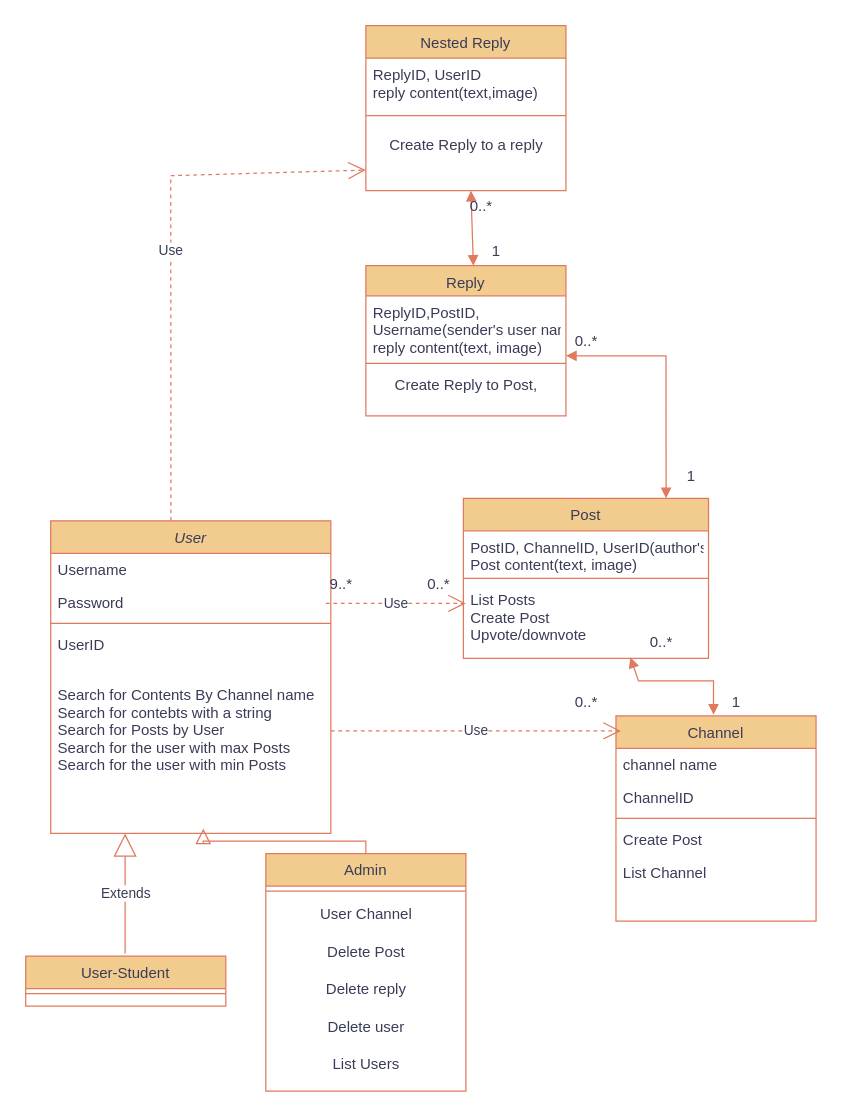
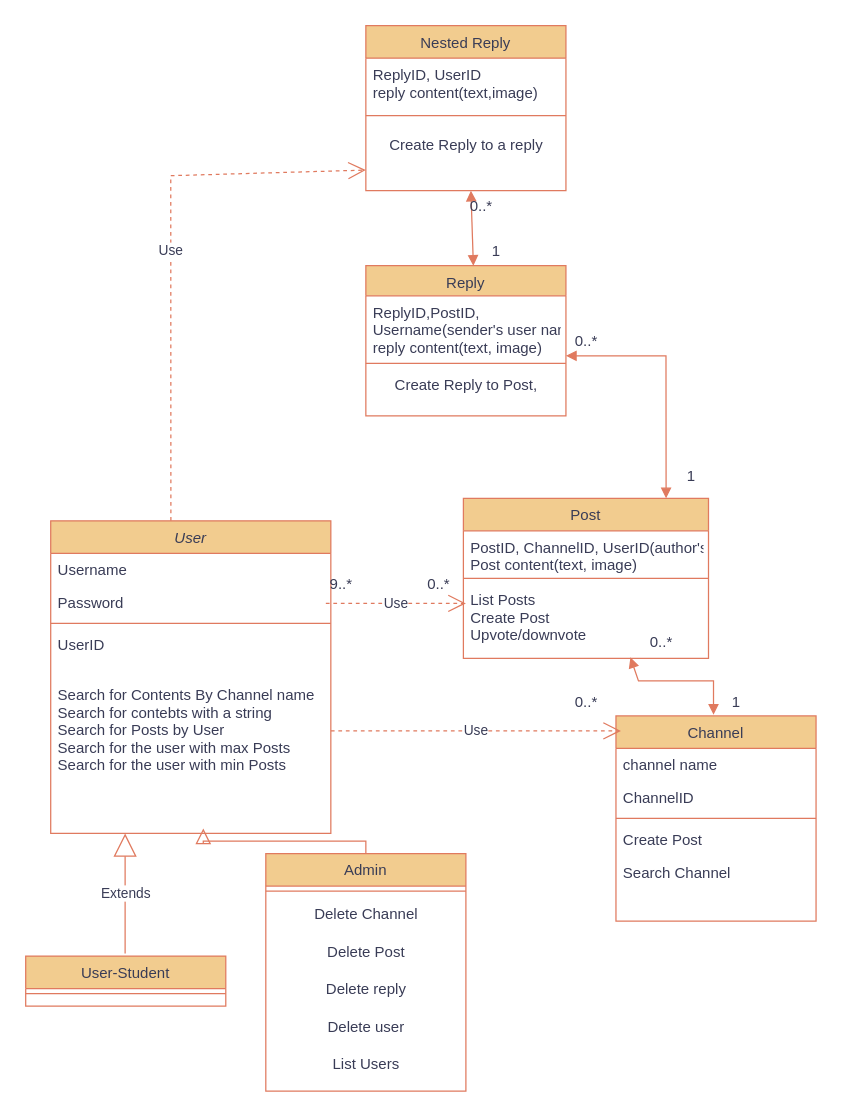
  <mxCell id="0" />
  <mxCell id="1" parent="0" />
  <mxCell id="2" value="User" style="swimlane;fontStyle=2;align=center;verticalAlign=top;childLayout=stackLayout;horizontal=1;startSize=26;horizontalStack=0;resizeParent=1;resizeLast=0;collapsible=1;marginBottom=0;rounded=0;shadow=0;strokeWidth=1;labelBackgroundColor=none;fillColor=#F2CC8F;strokeColor=#E07A5F;fontColor=#393C56;" parent="1" vertex="1"><mxGeometry x="40" y="416" width="224" height="250" as="geometry"><mxRectangle x="230" y="140" width="160" height="26" as="alternateBounds" /></mxGeometry></mxCell>
  <mxCell id="3" value="Username" style="text;align=left;verticalAlign=top;spacingLeft=4;spacingRight=4;overflow=hidden;rotatable=0;points=[[0,0.5],[1,0.5]];portConstraint=eastwest;labelBackgroundColor=none;fontColor=#393C56;" parent="2" vertex="1"><mxGeometry y="26" width="224" height="26" as="geometry" /></mxCell>
  <mxCell id="4" value="Password" style="text;align=left;verticalAlign=top;spacingLeft=4;spacingRight=4;overflow=hidden;rotatable=0;points=[[0,0.5],[1,0.5]];portConstraint=eastwest;rounded=0;shadow=0;html=0;labelBackgroundColor=none;fontColor=#393C56;" parent="2" vertex="1"><mxGeometry y="52" width="224" height="26" as="geometry" /></mxCell>
  <mxCell id="5" value="" style="line;html=1;strokeWidth=1;align=left;verticalAlign=middle;spacingTop=-1;spacingLeft=3;spacingRight=3;rotatable=0;labelPosition=right;points=[];portConstraint=eastwest;labelBackgroundColor=none;fillColor=#F2CC8F;strokeColor=#E07A5F;fontColor=#393C56;" parent="2" vertex="1"><mxGeometry y="78" width="224" height="8" as="geometry" /></mxCell>
  <mxCell id="6" value="UserID" style="text;align=left;verticalAlign=top;spacingLeft=4;spacingRight=4;overflow=hidden;rotatable=0;points=[[0,0.5],[1,0.5]];portConstraint=eastwest;rounded=0;shadow=0;html=0;labelBackgroundColor=none;fontColor=#393C56;" parent="2" vertex="1"><mxGeometry y="86" width="224" height="26" as="geometry" /></mxCell>
  <mxCell id="7" value="&#10;Search for Contents By Channel name&#10;Search for contebts with a string&#10;Search for Posts by User&#10;Search for the user with max Posts&#10;Search for the user with min Posts" style="text;align=left;verticalAlign=top;spacingLeft=4;spacingRight=4;overflow=hidden;rotatable=0;points=[[0,0.5],[1,0.5]];portConstraint=eastwest;labelBackgroundColor=none;fontColor=#393C56;" parent="2" vertex="1"><mxGeometry y="112" width="224" height="138" as="geometry" /></mxCell>
  <mxCell id="8" value="User-Student" style="swimlane;fontStyle=0;align=center;verticalAlign=top;childLayout=stackLayout;horizontal=1;startSize=26;horizontalStack=0;resizeParent=1;resizeLast=0;collapsible=1;marginBottom=0;rounded=0;shadow=0;strokeWidth=1;labelBackgroundColor=none;fillColor=#F2CC8F;strokeColor=#E07A5F;fontColor=#393C56;" parent="1" vertex="1"><mxGeometry x="20" y="764" width="160" height="40" as="geometry"><mxRectangle x="130" y="380" width="160" height="26" as="alternateBounds" /></mxGeometry></mxCell>
  <mxCell id="9" value="" style="line;html=1;strokeWidth=1;align=left;verticalAlign=middle;spacingTop=-1;spacingLeft=3;spacingRight=3;rotatable=0;labelPosition=right;points=[];portConstraint=eastwest;labelBackgroundColor=none;fillColor=#F2CC8F;strokeColor=#E07A5F;fontColor=#393C56;" parent="8" vertex="1"><mxGeometry y="26" width="160" height="8" as="geometry" /></mxCell>
  <mxCell id="10" value="Admin" style="swimlane;fontStyle=0;align=center;verticalAlign=top;childLayout=stackLayout;horizontal=1;startSize=26;horizontalStack=0;resizeParent=1;resizeLast=0;collapsible=1;marginBottom=0;rounded=0;shadow=0;strokeWidth=1;labelBackgroundColor=none;fillColor=#F2CC8F;strokeColor=#E07A5F;fontColor=#393C56;" parent="1" vertex="1"><mxGeometry x="212" y="682" width="160" height="190" as="geometry"><mxRectangle x="340" y="380" width="170" height="26" as="alternateBounds" /></mxGeometry></mxCell>
  <mxCell id="11" value="" style="line;html=1;strokeWidth=1;align=left;verticalAlign=middle;spacingTop=-1;spacingLeft=3;spacingRight=3;rotatable=0;labelPosition=right;points=[];portConstraint=eastwest;labelBackgroundColor=none;fillColor=#F2CC8F;strokeColor=#E07A5F;fontColor=#393C56;" parent="10" vertex="1"><mxGeometry y="26" width="160" height="8" as="geometry" /></mxCell>
- <mxCell id="12" value="User Channel" style="text;html=1;align=center;verticalAlign=middle;resizable=0;points=[];autosize=1;strokeColor=none;fillColor=none;labelBackgroundColor=none;fontColor=#393C56;" vertex="1" parent="10"><mxGeometry y="34" width="160" height="30" as="geometry" /></mxCell>
+ <mxCell id="12" value="Delete Channel" style="text;html=1;align=center;verticalAlign=middle;resizable=0;points=[];autosize=1;strokeColor=none;fillColor=none;labelBackgroundColor=none;fontColor=#393C56;" vertex="1" parent="10"><mxGeometry y="34" width="160" height="30" as="geometry" /></mxCell>
  <mxCell id="13" value="Delete Post" style="text;html=1;align=center;verticalAlign=middle;resizable=0;points=[];autosize=1;strokeColor=none;fillColor=none;labelBackgroundColor=none;fontColor=#393C56;" vertex="1" parent="10"><mxGeometry y="64" width="160" height="30" as="geometry" /></mxCell>
  <mxCell id="14" value="Delete reply" style="text;html=1;align=center;verticalAlign=middle;resizable=0;points=[];autosize=1;strokeColor=none;fillColor=none;labelBackgroundColor=none;fontColor=#393C56;" vertex="1" parent="10"><mxGeometry y="94" width="160" height="30" as="geometry" /></mxCell>
  <mxCell id="15" value="Delete user" style="text;html=1;align=center;verticalAlign=middle;resizable=0;points=[];autosize=1;strokeColor=none;fillColor=none;labelBackgroundColor=none;fontColor=#393C56;" vertex="1" parent="10"><mxGeometry y="124" width="160" height="30" as="geometry" /></mxCell>
  <mxCell id="16" value="List Users" style="text;html=1;align=center;verticalAlign=middle;resizable=0;points=[];autosize=1;strokeColor=none;fillColor=none;labelBackgroundColor=none;fontColor=#393C56;" vertex="1" parent="10"><mxGeometry y="154" width="160" height="30" as="geometry" /></mxCell>
  <mxCell id="17" value="" style="endArrow=block;endSize=10;endFill=0;shadow=0;strokeWidth=1;rounded=0;edgeStyle=elbowEdgeStyle;elbow=vertical;labelBackgroundColor=none;strokeColor=#E07A5F;fontColor=default;" parent="1" source="10" edge="1"><mxGeometry width="160" relative="1" as="geometry"><mxPoint x="232" y="655" as="sourcePoint" /><mxPoint x="162" y="662" as="targetPoint" /></mxGeometry></mxCell>
  <mxCell id="18" value="Channel" style="swimlane;fontStyle=0;align=center;verticalAlign=top;childLayout=stackLayout;horizontal=1;startSize=26;horizontalStack=0;resizeParent=1;resizeLast=0;collapsible=1;marginBottom=0;rounded=0;shadow=0;strokeWidth=1;labelBackgroundColor=none;fillColor=#F2CC8F;strokeColor=#E07A5F;fontColor=#393C56;" parent="1" vertex="1"><mxGeometry x="492" y="572" width="160" height="164" as="geometry"><mxRectangle x="550" y="140" width="160" height="26" as="alternateBounds" /></mxGeometry></mxCell>
  <mxCell id="19" value="channel name" style="text;align=left;verticalAlign=top;spacingLeft=4;spacingRight=4;overflow=hidden;rotatable=0;points=[[0,0.5],[1,0.5]];portConstraint=eastwest;labelBackgroundColor=none;fontColor=#393C56;" parent="18" vertex="1"><mxGeometry y="26" width="160" height="26" as="geometry" /></mxCell>
  <mxCell id="20" value="ChannelID" style="text;align=left;verticalAlign=top;spacingLeft=4;spacingRight=4;overflow=hidden;rotatable=0;points=[[0,0.5],[1,0.5]];portConstraint=eastwest;rounded=0;shadow=0;html=0;labelBackgroundColor=none;fontColor=#393C56;" parent="18" vertex="1"><mxGeometry y="52" width="160" height="26" as="geometry" /></mxCell>
  <mxCell id="21" value="" style="line;html=1;strokeWidth=1;align=left;verticalAlign=middle;spacingTop=-1;spacingLeft=3;spacingRight=3;rotatable=0;labelPosition=right;points=[];portConstraint=eastwest;labelBackgroundColor=none;fillColor=#F2CC8F;strokeColor=#E07A5F;fontColor=#393C56;" parent="18" vertex="1"><mxGeometry y="78" width="160" height="8" as="geometry" /></mxCell>
  <mxCell id="22" value="Create Post" style="text;align=left;verticalAlign=top;spacingLeft=4;spacingRight=4;overflow=hidden;rotatable=0;points=[[0,0.5],[1,0.5]];portConstraint=eastwest;labelBackgroundColor=none;fontColor=#393C56;" parent="18" vertex="1"><mxGeometry y="86" width="160" height="26" as="geometry" /></mxCell>
- <mxCell id="23" value="List Channel" style="text;align=left;verticalAlign=top;spacingLeft=4;spacingRight=4;overflow=hidden;rotatable=0;points=[[0,0.5],[1,0.5]];portConstraint=eastwest;labelBackgroundColor=none;fontColor=#393C56;" parent="18" vertex="1"><mxGeometry y="112" width="160" height="26" as="geometry" /></mxCell>
+ <mxCell id="23" value="Search Channel" style="text;align=left;verticalAlign=top;spacingLeft=4;spacingRight=4;overflow=hidden;rotatable=0;points=[[0,0.5],[1,0.5]];portConstraint=eastwest;labelBackgroundColor=none;fontColor=#393C56;" parent="18" vertex="1"><mxGeometry y="112" width="160" height="26" as="geometry" /></mxCell>
  <mxCell id="24" value="Post" style="swimlane;fontStyle=0;align=center;verticalAlign=top;childLayout=stackLayout;horizontal=1;startSize=26;horizontalStack=0;resizeParent=1;resizeLast=0;collapsible=1;marginBottom=0;rounded=0;shadow=0;strokeWidth=1;labelBackgroundColor=none;fillColor=#F2CC8F;strokeColor=#E07A5F;fontColor=#393C56;" vertex="1" parent="1"><mxGeometry x="370" y="398" width="196" height="128" as="geometry"><mxRectangle x="550" y="140" width="160" height="26" as="alternateBounds" /></mxGeometry></mxCell>
  <mxCell id="25" value="PostID, ChannelID, UserID(author's id)&#10;Post content(text, image)" style="text;align=left;verticalAlign=top;spacingLeft=4;spacingRight=4;overflow=hidden;rotatable=0;points=[[0,0.5],[1,0.5]];portConstraint=eastwest;labelBackgroundColor=none;fontColor=#393C56;" vertex="1" parent="24"><mxGeometry y="26" width="196" height="34" as="geometry" /></mxCell>
  <mxCell id="26" value="" style="line;html=1;strokeWidth=1;align=left;verticalAlign=middle;spacingTop=-1;spacingLeft=3;spacingRight=3;rotatable=0;labelPosition=right;points=[];portConstraint=eastwest;labelBackgroundColor=none;fillColor=#F2CC8F;strokeColor=#E07A5F;fontColor=#393C56;" vertex="1" parent="24"><mxGeometry y="60" width="196" height="8" as="geometry" /></mxCell>
  <mxCell id="27" value="List Posts&#10;Create Post&#10;Upvote/downvote" style="text;align=left;verticalAlign=top;spacingLeft=4;spacingRight=4;overflow=hidden;rotatable=0;points=[[0,0.5],[1,0.5]];portConstraint=eastwest;labelBackgroundColor=none;fontColor=#393C56;" vertex="1" parent="24"><mxGeometry y="68" width="196" height="60" as="geometry" /></mxCell>
  <mxCell id="28" value="9..*" style="text;html=1;align=center;verticalAlign=middle;resizable=0;points=[];autosize=1;strokeColor=none;fillColor=none;labelBackgroundColor=none;fontColor=#393C56;" vertex="1" parent="1"><mxGeometry x="248" y="455" width="48" height="24" as="geometry" /></mxCell>
  <mxCell id="29" value="0..*" style="text;html=1;align=center;verticalAlign=middle;resizable=0;points=[];autosize=1;strokeColor=none;fillColor=none;labelBackgroundColor=none;fontColor=#393C56;" vertex="1" parent="1"><mxGeometry x="330" y="452" width="40" height="30" as="geometry" /></mxCell>
  <mxCell id="30" value="Use" style="endArrow=open;endSize=12;dashed=1;html=1;rounded=0;strokeColor=#E07A5F;fontColor=#393C56;fillColor=#F2CC8F;" edge="1" parent="1"><mxGeometry width="160" relative="1" as="geometry"><mxPoint x="260" y="482" as="sourcePoint" /><mxPoint x="372" y="482" as="targetPoint" /></mxGeometry></mxCell>
  <mxCell id="31" value="Use" style="endArrow=open;endSize=12;dashed=1;html=1;rounded=0;strokeColor=#E07A5F;fontColor=#393C56;fillColor=#F2CC8F;entryX=0.025;entryY=0.073;entryDx=0;entryDy=0;entryPerimeter=0;" edge="1" parent="1" target="18"><mxGeometry width="160" relative="1" as="geometry"><mxPoint x="264" y="584" as="sourcePoint" /><mxPoint x="424" y="584" as="targetPoint" /></mxGeometry></mxCell>
  <mxCell id="32" value="Extends" style="endArrow=block;endSize=16;endFill=0;html=1;rounded=0;strokeColor=#E07A5F;fontColor=#393C56;fillColor=#F2CC8F;" edge="1" parent="1"><mxGeometry width="160" relative="1" as="geometry"><mxPoint x="99.5" y="762" as="sourcePoint" /><mxPoint x="99.5" y="666" as="targetPoint" /></mxGeometry></mxCell>
  <mxCell id="33" value="" style="endArrow=block;startArrow=block;endFill=1;startFill=1;html=1;rounded=0;strokeColor=#E07A5F;fontColor=#393C56;fillColor=#F2CC8F;exitX=-0.009;exitY=1.006;exitDx=0;exitDy=0;exitPerimeter=0;" edge="1" parent="1" source="34"><mxGeometry width="160" relative="1" as="geometry"><mxPoint x="514.39" y="512" as="sourcePoint" /><mxPoint x="570" y="571" as="targetPoint" /><Array as="points"><mxPoint x="510" y="544" /><mxPoint x="538.39" y="544" /><mxPoint x="570" y="544" /></Array></mxGeometry></mxCell>
  <mxCell id="34" value="0..*" style="text;html=1;align=center;verticalAlign=middle;resizable=0;points=[];autosize=1;strokeColor=none;fillColor=none;fontColor=#393C56;" vertex="1" parent="1"><mxGeometry x="504" y="501" width="48" height="24" as="geometry" /></mxCell>
  <mxCell id="35" value="1" style="text;html=1;align=center;verticalAlign=middle;resizable=0;points=[];autosize=1;strokeColor=none;fillColor=none;fontColor=#393C56;" vertex="1" parent="1"><mxGeometry x="570" y="549" width="36" height="24" as="geometry" /></mxCell>
  <mxCell id="36" value="Reply" style="swimlane;fontStyle=0;align=center;verticalAlign=top;childLayout=stackLayout;horizontal=1;startSize=24;horizontalStack=0;resizeParent=1;resizeLast=0;collapsible=1;marginBottom=0;rounded=0;shadow=0;strokeWidth=1;labelBackgroundColor=none;fillColor=#F2CC8F;strokeColor=#E07A5F;fontColor=#393C56;" vertex="1" parent="1"><mxGeometry x="292" y="212" width="160" height="120" as="geometry"><mxRectangle x="550" y="140" width="160" height="26" as="alternateBounds" /></mxGeometry></mxCell>
  <mxCell id="37" value="ReplyID,PostID,&#10;Username(sender's user name)&#10;reply content(text, image)" style="text;align=left;verticalAlign=top;spacingLeft=4;spacingRight=4;overflow=hidden;rotatable=0;points=[[0,0.5],[1,0.5]];portConstraint=eastwest;labelBackgroundColor=none;fontColor=#393C56;" vertex="1" parent="36"><mxGeometry y="24" width="160" height="48" as="geometry" /></mxCell>
  <mxCell id="38" value="" style="line;html=1;strokeWidth=1;align=left;verticalAlign=middle;spacingTop=-1;spacingLeft=3;spacingRight=3;rotatable=0;labelPosition=right;points=[];portConstraint=eastwest;labelBackgroundColor=none;fillColor=#F2CC8F;strokeColor=#E07A5F;fontColor=#393C56;" vertex="1" parent="36"><mxGeometry y="72" width="160" height="12" as="geometry" /></mxCell>
  <mxCell id="39" value="Create Reply to Post,&lt;br&gt;" style="text;html=1;align=center;verticalAlign=middle;resizable=0;points=[];autosize=1;strokeColor=none;fillColor=none;fontColor=#393C56;" vertex="1" parent="36"><mxGeometry y="84" width="160" height="24" as="geometry" /></mxCell>
  <mxCell id="40" value="Nested Reply" style="swimlane;fontStyle=0;align=center;verticalAlign=top;childLayout=stackLayout;horizontal=1;startSize=26;horizontalStack=0;resizeParent=1;resizeLast=0;collapsible=1;marginBottom=0;rounded=0;shadow=0;strokeWidth=1;labelBackgroundColor=none;fillColor=#F2CC8F;strokeColor=#E07A5F;fontColor=#393C56;" vertex="1" parent="1"><mxGeometry x="292" y="20" width="160" height="132" as="geometry"><mxRectangle x="550" y="140" width="160" height="26" as="alternateBounds" /></mxGeometry></mxCell>
  <mxCell id="41" value="ReplyID, UserID&#10;reply content(text,image)" style="text;align=left;verticalAlign=top;spacingLeft=4;spacingRight=4;overflow=hidden;rotatable=0;points=[[0,0.5],[1,0.5]];portConstraint=eastwest;labelBackgroundColor=none;fontColor=#393C56;" vertex="1" parent="40"><mxGeometry y="26" width="160" height="34" as="geometry" /></mxCell>
  <mxCell id="42" value="" style="line;html=1;strokeWidth=1;align=left;verticalAlign=middle;spacingTop=-1;spacingLeft=3;spacingRight=3;rotatable=0;labelPosition=right;points=[];portConstraint=eastwest;labelBackgroundColor=none;fillColor=#F2CC8F;strokeColor=#E07A5F;fontColor=#393C56;" vertex="1" parent="40"><mxGeometry y="60" width="160" height="24" as="geometry" /></mxCell>
  <mxCell id="43" value="Create Reply to a reply&lt;br&gt;" style="text;html=1;align=center;verticalAlign=middle;resizable=0;points=[];autosize=1;strokeColor=none;fillColor=none;fontColor=#393C56;" vertex="1" parent="40"><mxGeometry y="84" width="160" height="24" as="geometry" /></mxCell>
  <mxCell id="44" value="" style="endArrow=block;startArrow=block;endFill=1;startFill=1;html=1;rounded=0;strokeColor=#E07A5F;fontColor=#393C56;fillColor=#F2CC8F;entryX=0.827;entryY=0;entryDx=0;entryDy=0;entryPerimeter=0;" edge="1" parent="1" target="24"><mxGeometry width="160" relative="1" as="geometry"><mxPoint x="452" y="284" as="sourcePoint" /><mxPoint x="604" y="284" as="targetPoint" /><Array as="points"><mxPoint x="532" y="284" /></Array></mxGeometry></mxCell>
  <mxCell id="45" value="1" style="text;html=1;align=center;verticalAlign=middle;resizable=0;points=[];autosize=1;strokeColor=none;fillColor=none;fontColor=#393C56;" vertex="1" parent="1"><mxGeometry x="534" y="369" width="36" height="24" as="geometry" /></mxCell>
  <mxCell id="46" value="0..*" style="text;html=1;align=center;verticalAlign=middle;resizable=0;points=[];autosize=1;strokeColor=none;fillColor=none;fontColor=#393C56;" vertex="1" parent="1"><mxGeometry x="444" y="261" width="48" height="24" as="geometry" /></mxCell>
  <mxCell id="47" value="Use" style="endArrow=open;endSize=12;dashed=1;html=1;rounded=0;strokeColor=#E07A5F;fontColor=#393C56;fillColor=#F2CC8F;exitX=0.429;exitY=0;exitDx=0;exitDy=0;exitPerimeter=0;" edge="1" parent="1" source="2"><mxGeometry width="160" relative="1" as="geometry"><mxPoint x="4" y="136" as="sourcePoint" /><mxPoint x="292" y="135.5" as="targetPoint" /><Array as="points"><mxPoint x="136" y="140" /></Array></mxGeometry></mxCell>
  <mxCell id="48" value="" style="endArrow=block;startArrow=block;endFill=1;startFill=1;html=1;rounded=0;strokeColor=#E07A5F;fontColor=#393C56;fillColor=#F2CC8F;" edge="1" parent="1"><mxGeometry width="160" relative="1" as="geometry"><mxPoint x="376" y="152" as="sourcePoint" /><mxPoint x="378" y="212" as="targetPoint" /></mxGeometry></mxCell>
  <mxCell id="49" value="0..*" style="text;html=1;align=center;verticalAlign=middle;resizable=0;points=[];autosize=1;strokeColor=none;fillColor=none;fontColor=#393C56;" vertex="1" parent="1"><mxGeometry x="360" y="153" width="48" height="24" as="geometry" /></mxCell>
  <mxCell id="50" value="1" style="text;html=1;align=center;verticalAlign=middle;resizable=0;points=[];autosize=1;strokeColor=none;fillColor=none;fontColor=#393C56;" vertex="1" parent="1"><mxGeometry x="378" y="189" width="36" height="24" as="geometry" /></mxCell>
  <mxCell id="51" value="0..*" style="text;html=1;align=center;verticalAlign=middle;resizable=0;points=[];autosize=1;strokeColor=none;fillColor=none;fontColor=#393C56;" vertex="1" parent="1"><mxGeometry x="444" y="549" width="48" height="24" as="geometry" /></mxCell>
